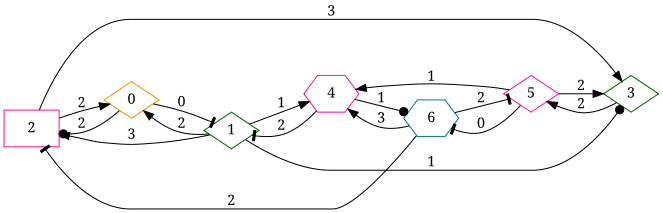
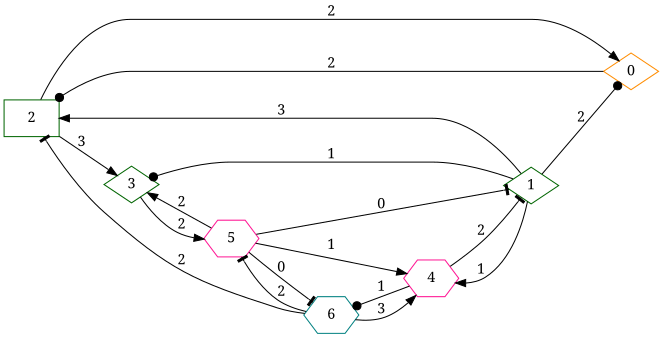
  digraph {
    fontname="Noto Serif"
    rankdir=LR
    node [color=deeppink fontname="Noto Serif" shape=diamond]
    edge [arrowhead=normal fontname="Noto Serif"]
-   2 [shape=box]
+   2 [color=darkgreen shape=box]
    0 [color=darkorange]
    3 [color=darkgreen]
    1 [color=darkgreen]
-   5
+   5 [shape=hexagon]
    4 [shape=hexagon]
    6 [color=teal shape=hexagon]
    2 -> 0 [label=2]
    2 -> 3 [label=3]
    0 -> 2 [arrowhead=dot label=2]
-   0 -> 1 [arrowhead=tee label=0]
+   5 -> 1 [arrowhead=tee label=0]
    3 -> 5 [label=2]
    1 -> 2 [label=3]
-   1 -> 0 [label=2]
+   1 -> 0 [arrowhead=dot label=2]
    1 -> 3 [arrowhead=dot label=1]
    1 -> 4 [label=1]
    5 -> 3 [label=2]
    5 -> 4 [label=1]
    5 -> 6 [arrowhead=tee label=0]
    4 -> 1 [arrowhead=tee label=2]
    4 -> 6 [arrowhead=dot label=1]
    6 -> 2 [arrowhead=tee label=2]
    6 -> 5 [arrowhead=tee label=2]
    6 -> 4 [label=3]
  }
